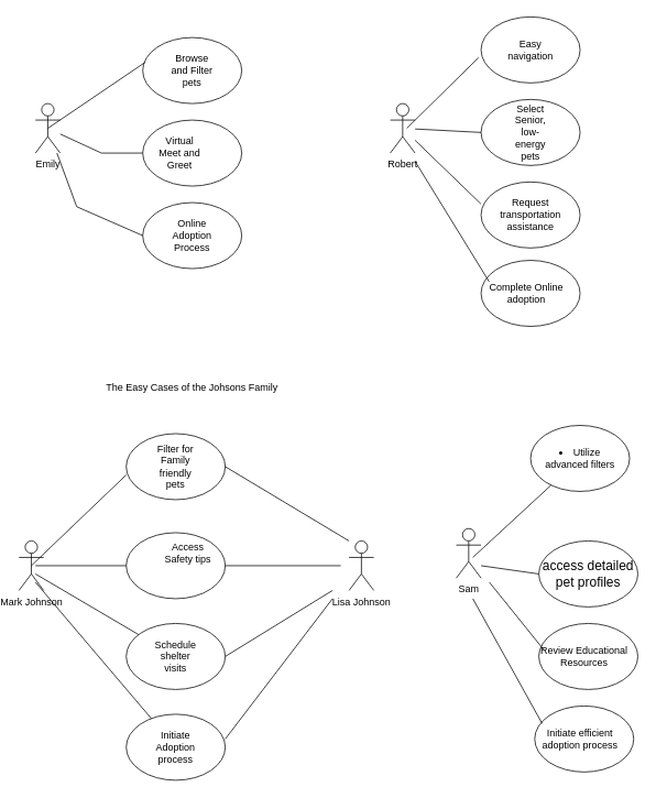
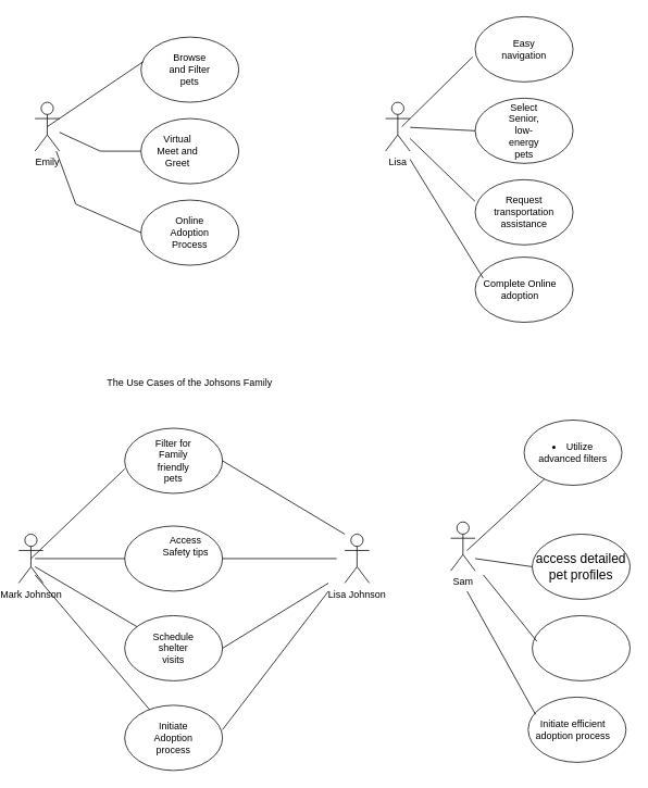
  <mxCell id="0" />
  <mxCell id="1" parent="0" />
  <mxCell id="2" value="Emily&lt;div&gt;&lt;br&gt;&lt;/div&gt;" style="shape=umlActor;verticalLabelPosition=bottom;verticalAlign=top;html=1;outlineConnect=0;" vertex="1" parent="1"><mxGeometry x="40" y="125" width="30" height="60" as="geometry" /></mxCell>
  <mxCell id="3" value="" style="ellipse;whiteSpace=wrap;html=1;" vertex="1" parent="1"><mxGeometry x="170" y="45" width="120" height="80" as="geometry" /></mxCell>
  <mxCell id="4" value="Browse and Filter pets" style="text;html=1;align=center;verticalAlign=middle;whiteSpace=wrap;rounded=0;" vertex="1" parent="1"><mxGeometry x="200" y="70" width="60" height="30" as="geometry" /></mxCell>
  <mxCell id="5" value="" style="endArrow=none;html=1;rounded=0;entryX=0.025;entryY=0.375;entryDx=0;entryDy=0;entryPerimeter=0;exitX=0.5;exitY=0.5;exitDx=0;exitDy=0;exitPerimeter=0;" edge="1" parent="1" source="2" target="3"><mxGeometry width="50" height="50" relative="1" as="geometry"><mxPoint x="70" y="75" as="sourcePoint" /><mxPoint x="120" y="25" as="targetPoint" /></mxGeometry></mxCell>
  <mxCell id="6" value="" style="ellipse;whiteSpace=wrap;html=1;" vertex="1" parent="1"><mxGeometry x="170" y="145" width="120" height="80" as="geometry" /></mxCell>
  <mxCell id="7" value="Virtual Meet and Greet" style="text;html=1;align=center;verticalAlign=middle;whiteSpace=wrap;rounded=0;" vertex="1" parent="1"><mxGeometry x="185" y="170" width="60" height="30" as="geometry" /></mxCell>
  <mxCell id="8" value="" style="endArrow=none;html=1;rounded=0;entryX=0;entryY=0.5;entryDx=0;entryDy=0;" edge="1" parent="1" source="2" target="6"><mxGeometry width="50" height="50" relative="1" as="geometry"><mxPoint x="70" y="175" as="sourcePoint" /><mxPoint x="120" y="125" as="targetPoint" /><Array as="points"><mxPoint x="120" y="185" /></Array></mxGeometry></mxCell>
  <mxCell id="9" value="" style="ellipse;whiteSpace=wrap;html=1;" vertex="1" parent="1"><mxGeometry x="170" y="245" width="120" height="80" as="geometry" /></mxCell>
  <mxCell id="10" value="Online Adoption Process" style="text;html=1;align=center;verticalAlign=middle;whiteSpace=wrap;rounded=0;" vertex="1" parent="1"><mxGeometry x="200" y="270" width="60" height="30" as="geometry" /></mxCell>
  <mxCell id="11" value="" style="endArrow=none;html=1;rounded=0;entryX=0;entryY=0.5;entryDx=0;entryDy=0;" edge="1" parent="1" source="2" target="9"><mxGeometry width="50" height="50" relative="1" as="geometry"><mxPoint x="70" y="265" as="sourcePoint" /><mxPoint x="120" y="220" as="targetPoint" /><Array as="points"><mxPoint x="90" y="250" /></Array></mxGeometry></mxCell>
  <mxCell id="12" value="Mark Johnson&lt;div&gt;&lt;br&gt;&lt;/div&gt;" style="shape=umlActor;verticalLabelPosition=bottom;verticalAlign=top;html=1;outlineConnect=0;" vertex="1" parent="1"><mxGeometry x="20" y="655" width="30" height="60" as="geometry" /></mxCell>
  <mxCell id="13" value="" style="ellipse;whiteSpace=wrap;html=1;" vertex="1" parent="1"><mxGeometry x="150" y="525" width="120" height="80" as="geometry" /></mxCell>
  <mxCell id="14" value="Filter for Family friendly pets" style="text;html=1;align=center;verticalAlign=middle;whiteSpace=wrap;rounded=0;" vertex="1" parent="1"><mxGeometry x="180" y="550" width="60" height="30" as="geometry" /></mxCell>
  <mxCell id="15" value="" style="endArrow=none;html=1;rounded=0;entryX=0;entryY=0.625;entryDx=0;entryDy=0;entryPerimeter=0;exitX=0.5;exitY=0.5;exitDx=0;exitDy=0;exitPerimeter=0;" edge="1" parent="1" source="12" target="13"><mxGeometry width="50" height="50" relative="1" as="geometry"><mxPoint x="40" y="685" as="sourcePoint" /><mxPoint x="90" y="635" as="targetPoint" /></mxGeometry></mxCell>
  <mxCell id="16" value="" style="ellipse;whiteSpace=wrap;html=1;" vertex="1" parent="1"><mxGeometry x="150" y="645" width="120" height="80" as="geometry" /></mxCell>
  <mxCell id="17" value="Access Safety tips" style="text;html=1;align=center;verticalAlign=middle;whiteSpace=wrap;rounded=0;" vertex="1" parent="1"><mxGeometry x="195" y="655" width="60" height="30" as="geometry" /></mxCell>
  <mxCell id="18" value="" style="endArrow=none;html=1;rounded=0;entryX=0;entryY=0.5;entryDx=0;entryDy=0;" edge="1" parent="1" target="16"><mxGeometry width="50" height="50" relative="1" as="geometry"><mxPoint x="40" y="685" as="sourcePoint" /><mxPoint x="90" y="645" as="targetPoint" /></mxGeometry></mxCell>
  <mxCell id="19" value="" style="ellipse;whiteSpace=wrap;html=1;" vertex="1" parent="1"><mxGeometry x="150" y="755" width="120" height="80" as="geometry" /></mxCell>
  <mxCell id="20" value="Schedule shelter visits" style="text;html=1;align=center;verticalAlign=middle;whiteSpace=wrap;rounded=0;" vertex="1" parent="1"><mxGeometry x="180" y="780" width="60" height="30" as="geometry" /></mxCell>
  <mxCell id="21" value="" style="endArrow=none;html=1;rounded=0;" edge="1" parent="1" target="19"><mxGeometry width="50" height="50" relative="1" as="geometry"><mxPoint x="40" y="695" as="sourcePoint" /><mxPoint x="70" y="735" as="targetPoint" /></mxGeometry></mxCell>
  <mxCell id="22" value="" style="ellipse;whiteSpace=wrap;html=1;" vertex="1" parent="1"><mxGeometry x="150" y="865" width="120" height="80" as="geometry" /></mxCell>
  <mxCell id="23" value="Initiate Adoption process" style="text;html=1;align=center;verticalAlign=middle;whiteSpace=wrap;rounded=0;" vertex="1" parent="1"><mxGeometry x="180" y="890" width="60" height="30" as="geometry" /></mxCell>
  <mxCell id="24" value="" style="endArrow=none;html=1;rounded=0;" edge="1" parent="1" target="22"><mxGeometry width="50" height="50" relative="1" as="geometry"><mxPoint x="40" y="705" as="sourcePoint" /><mxPoint x="100" y="735" as="targetPoint" /></mxGeometry></mxCell>
  <mxCell id="25" value="Lisa Johnson&lt;div&gt;&lt;br&gt;&lt;/div&gt;" style="shape=umlActor;verticalLabelPosition=bottom;verticalAlign=top;html=1;outlineConnect=0;" vertex="1" parent="1"><mxGeometry x="420" y="655" width="30" height="60" as="geometry" /></mxCell>
  <mxCell id="26" value="" style="endArrow=none;html=1;rounded=0;" edge="1" parent="1"><mxGeometry width="50" height="50" relative="1" as="geometry"><mxPoint x="270" y="565" as="sourcePoint" /><mxPoint x="420" y="655" as="targetPoint" /></mxGeometry></mxCell>
  <mxCell id="27" value="" style="endArrow=none;html=1;rounded=0;exitX=1;exitY=0.5;exitDx=0;exitDy=0;" edge="1" parent="1" source="16"><mxGeometry width="50" height="50" relative="1" as="geometry"><mxPoint x="330" y="735" as="sourcePoint" /><mxPoint x="410" y="685" as="targetPoint" /></mxGeometry></mxCell>
  <mxCell id="28" value="" style="endArrow=none;html=1;rounded=0;" edge="1" parent="1"><mxGeometry width="50" height="50" relative="1" as="geometry"><mxPoint x="270" y="795" as="sourcePoint" /><mxPoint x="400" y="715" as="targetPoint" /></mxGeometry></mxCell>
  <mxCell id="29" value="" style="endArrow=none;html=1;rounded=0;" edge="1" parent="1"><mxGeometry width="50" height="50" relative="1" as="geometry"><mxPoint x="270" y="895" as="sourcePoint" /><mxPoint x="400" y="725" as="targetPoint" /></mxGeometry></mxCell>
- <mxCell id="30" value="The Easy Cases of the Johsons Family" style="text;html=1;align=center;verticalAlign=middle;whiteSpace=wrap;rounded=0;" vertex="1" parent="1"><mxGeometry x="85" y="455" width="290" height="30" as="geometry" /></mxCell>
- <mxCell id="31" value="Robert&lt;div&gt;&lt;br&gt;&lt;/div&gt;" style="shape=umlActor;verticalLabelPosition=bottom;verticalAlign=top;html=1;outlineConnect=0;" vertex="1" parent="1"><mxGeometry x="470" y="125" width="30" height="60" as="geometry" /></mxCell>
+ <mxCell id="30" value="The Use Cases of the Johsons Family" style="text;html=1;align=center;verticalAlign=middle;whiteSpace=wrap;rounded=0;" vertex="1" parent="1"><mxGeometry x="85" y="455" width="290" height="30" as="geometry" /></mxCell>
+ <mxCell id="31" value="Lisa&lt;div&gt;&lt;br&gt;&lt;/div&gt;" style="shape=umlActor;verticalLabelPosition=bottom;verticalAlign=top;html=1;outlineConnect=0;" vertex="1" parent="1"><mxGeometry x="470" y="125" width="30" height="60" as="geometry" /></mxCell>
  <mxCell id="32" value="" style="ellipse;whiteSpace=wrap;html=1;" vertex="1" parent="1"><mxGeometry x="580" y="20" width="120" height="80" as="geometry" /></mxCell>
  <mxCell id="33" value="Easy navigation" style="text;html=1;align=center;verticalAlign=middle;whiteSpace=wrap;rounded=0;" vertex="1" parent="1"><mxGeometry x="610" y="45" width="60" height="30" as="geometry" /></mxCell>
  <mxCell id="34" value="" style="endArrow=none;html=1;rounded=0;entryX=-0.026;entryY=0.618;entryDx=0;entryDy=0;entryPerimeter=0;" edge="1" parent="1" target="32"><mxGeometry width="50" height="50" relative="1" as="geometry"><mxPoint x="490" y="155" as="sourcePoint" /><mxPoint x="560" y="85" as="targetPoint" /></mxGeometry></mxCell>
  <mxCell id="35" style="edgeStyle=orthogonalEdgeStyle;rounded=0;orthogonalLoop=1;jettySize=auto;html=1;exitX=0.5;exitY=1;exitDx=0;exitDy=0;" edge="1" parent="1" source="36" target="37"><mxGeometry relative="1" as="geometry" /></mxCell>
  <mxCell id="36" value="" style="ellipse;whiteSpace=wrap;html=1;" vertex="1" parent="1"><mxGeometry x="580" y="120" width="120" height="80" as="geometry" /></mxCell>
  <mxCell id="37" value="Select Senior, low-energy pets" style="text;html=1;align=center;verticalAlign=middle;whiteSpace=wrap;rounded=0;" vertex="1" parent="1"><mxGeometry x="610" y="145" width="60" height="30" as="geometry" /></mxCell>
  <mxCell id="38" value="" style="endArrow=none;html=1;rounded=0;entryX=0;entryY=0.5;entryDx=0;entryDy=0;" edge="1" parent="1" source="31" target="36"><mxGeometry width="50" height="50" relative="1" as="geometry"><mxPoint x="500" y="165" as="sourcePoint" /><mxPoint x="550" y="115" as="targetPoint" /></mxGeometry></mxCell>
  <mxCell id="39" value="" style="ellipse;whiteSpace=wrap;html=1;" vertex="1" parent="1"><mxGeometry x="580" y="220" width="120" height="80" as="geometry" /></mxCell>
  <mxCell id="40" value="Request transportation assistance" style="text;html=1;align=center;verticalAlign=middle;whiteSpace=wrap;rounded=0;" vertex="1" parent="1"><mxGeometry x="590" y="245" width="100" height="30" as="geometry" /></mxCell>
  <mxCell id="41" value="" style="endArrow=none;html=1;rounded=0;entryX=-0.002;entryY=0.332;entryDx=0;entryDy=0;entryPerimeter=0;" edge="1" parent="1" source="31" target="39"><mxGeometry width="50" height="50" relative="1" as="geometry"><mxPoint x="500" y="235" as="sourcePoint" /><mxPoint x="550" y="185" as="targetPoint" /></mxGeometry></mxCell>
  <mxCell id="42" value="" style="ellipse;whiteSpace=wrap;html=1;" vertex="1" parent="1"><mxGeometry x="580" y="315" width="120" height="80" as="geometry" /></mxCell>
  <mxCell id="43" value="Complete Online adoption" style="text;html=1;align=center;verticalAlign=middle;whiteSpace=wrap;rounded=0;" vertex="1" parent="1"><mxGeometry x="570" y="340" width="130" height="30" as="geometry" /></mxCell>
  <mxCell id="44" value="" style="endArrow=none;html=1;rounded=0;entryX=0.152;entryY=0.029;entryDx=0;entryDy=0;entryPerimeter=0;" edge="1" parent="1" target="43"><mxGeometry width="50" height="50" relative="1" as="geometry"><mxPoint x="500" y="195" as="sourcePoint" /><mxPoint x="520" y="205" as="targetPoint" /></mxGeometry></mxCell>
  <mxCell id="45" value="Sam" style="shape=umlActor;verticalLabelPosition=bottom;verticalAlign=top;html=1;outlineConnect=0;" vertex="1" parent="1"><mxGeometry x="550" y="640" width="30" height="60" as="geometry" /></mxCell>
  <mxCell id="46" value="" style="ellipse;whiteSpace=wrap;html=1;" vertex="1" parent="1"><mxGeometry x="640" y="515" width="120" height="80" as="geometry" /></mxCell>
  <mxCell id="47" value="&lt;li&gt;Utilize advanced filters&lt;/li&gt;" style="text;html=1;align=center;verticalAlign=middle;whiteSpace=wrap;rounded=0;" vertex="1" parent="1"><mxGeometry x="650" y="540" width="100" height="30" as="geometry" /></mxCell>
  <mxCell id="48" value="" style="endArrow=none;html=1;rounded=0;" edge="1" parent="1" target="46"><mxGeometry width="50" height="50" relative="1" as="geometry"><mxPoint x="570" y="675" as="sourcePoint" /><mxPoint x="620" y="625" as="targetPoint" /></mxGeometry></mxCell>
  <mxCell id="49" value="" style="ellipse;whiteSpace=wrap;html=1;" vertex="1" parent="1"><mxGeometry x="650" y="655" width="120" height="80" as="geometry" /></mxCell>
  <mxCell id="50" value="" style="endArrow=none;html=1;rounded=0;entryX=0;entryY=0.5;entryDx=0;entryDy=0;" edge="1" parent="1" target="49"><mxGeometry width="50" height="50" relative="1" as="geometry"><mxPoint x="580" y="685" as="sourcePoint" /><mxPoint x="630" y="635" as="targetPoint" /></mxGeometry></mxCell>
  <mxCell id="51" value="&lt;span style=&quot;font-style: normal; font-variant-caps: normal; font-weight: 400; letter-spacing: normal; orphans: auto; text-align: start; text-indent: 0px; text-transform: none; white-space: normal; widows: auto; word-spacing: 0px; -webkit-text-stroke-width: 0px; text-decoration: none; caret-color: rgb(0, 0, 0); color: rgb(0, 0, 0); font-size: medium; float: none; display: inline !important;&quot;&gt;access detailed pet profiles&lt;/span&gt;" style="text;html=1;align=center;verticalAlign=middle;whiteSpace=wrap;rounded=0;" vertex="1" parent="1"><mxGeometry x="650" y="680" width="120" height="30" as="geometry" /></mxCell>
  <mxCell id="52" value="" style="ellipse;whiteSpace=wrap;html=1;" vertex="1" parent="1"><mxGeometry x="650" y="755" width="120" height="80" as="geometry" /></mxCell>
  <mxCell id="53" value="" style="endArrow=none;html=1;rounded=0;entryX=0.048;entryY=0.395;entryDx=0;entryDy=0;entryPerimeter=0;" edge="1" parent="1" target="52"><mxGeometry width="50" height="50" relative="1" as="geometry"><mxPoint x="590" y="705" as="sourcePoint" /><mxPoint x="630" y="685" as="targetPoint" /></mxGeometry></mxCell>
- <mxCell id="54" value="Review Educational Resources" style="text;html=1;align=center;verticalAlign=middle;whiteSpace=wrap;rounded=0;" vertex="1" parent="1"><mxGeometry x="650" y="780" width="110" height="30" as="geometry" /></mxCell>
  <mxCell id="55" value="" style="ellipse;whiteSpace=wrap;html=1;" vertex="1" parent="1"><mxGeometry x="645" y="855" width="120" height="80" as="geometry" /></mxCell>
  <mxCell id="56" value="Initiate efficient adoption process" style="text;html=1;align=center;verticalAlign=middle;whiteSpace=wrap;rounded=0;" vertex="1" parent="1"><mxGeometry x="640" y="880" width="120" height="30" as="geometry" /></mxCell>
  <mxCell id="57" value="" style="endArrow=none;html=1;rounded=0;entryX=0.075;entryY=0.266;entryDx=0;entryDy=0;entryPerimeter=0;" edge="1" parent="1" target="55"><mxGeometry width="50" height="50" relative="1" as="geometry"><mxPoint x="570" y="725" as="sourcePoint" /><mxPoint x="620" y="765" as="targetPoint" /></mxGeometry></mxCell>
